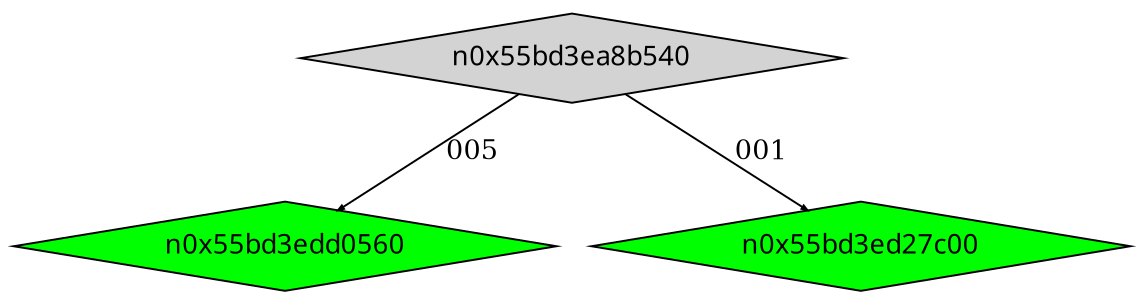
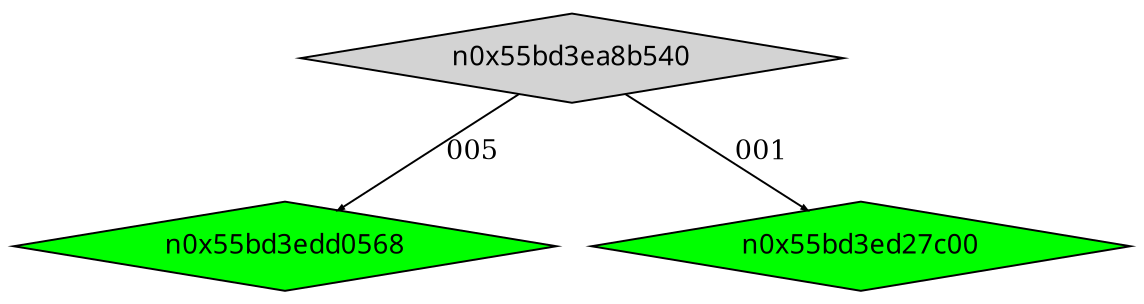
  digraph {
    node [fontname=Terminus shape=diamond style=filled fillcolor=green]
    edge [arrowsize=.3]
    n0x55bd3ea8b540 [height=.1 width=.1 fillcolor=""]
-   n0x55bd3edd0560 [height=.1 width=.1]
+   n0x55bd3edd0560 [height=.1 width=.1 label=n0x55bd3edd0568]
    n0x55bd3ed27c00 [height=.1 width=.1]
    n0x55bd3ea8b540 -> n0x55bd3edd0560 [label=005]
    n0x55bd3ea8b540 -> n0x55bd3ed27c00 [label=001]
  }
